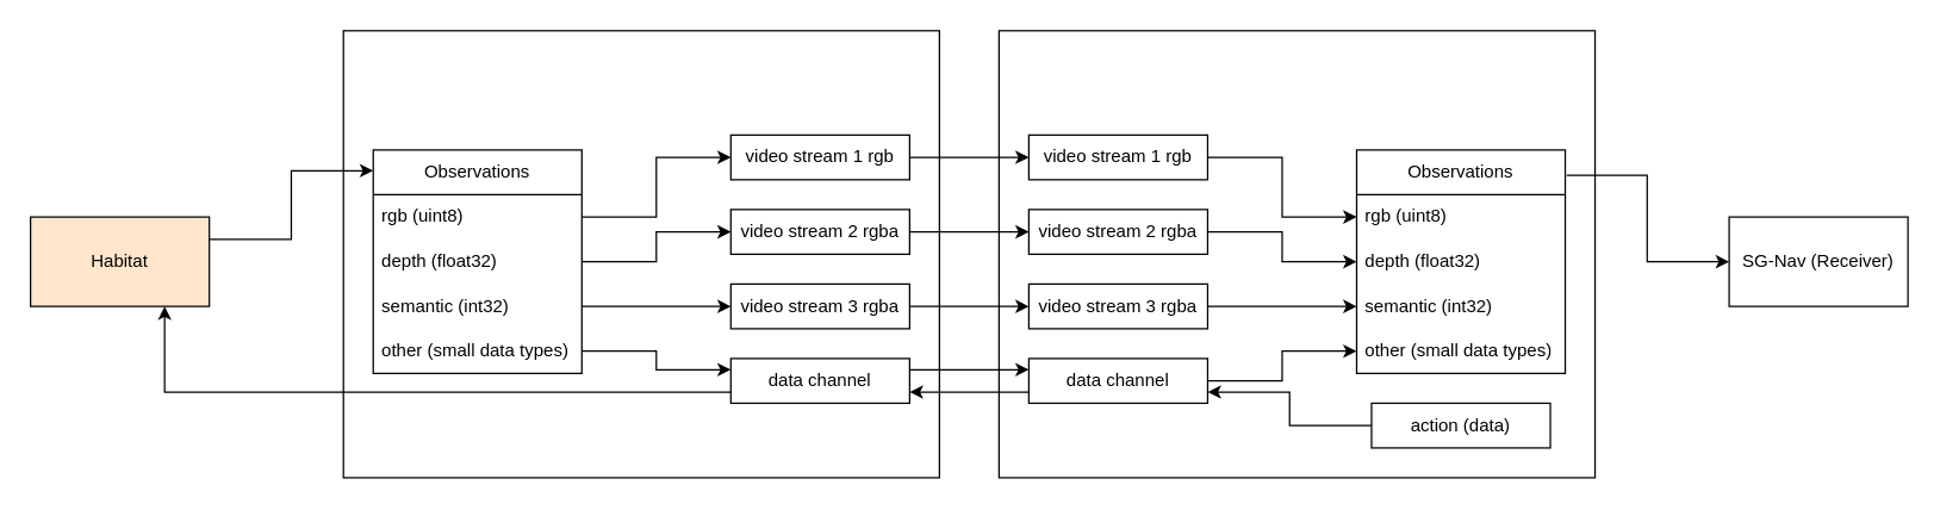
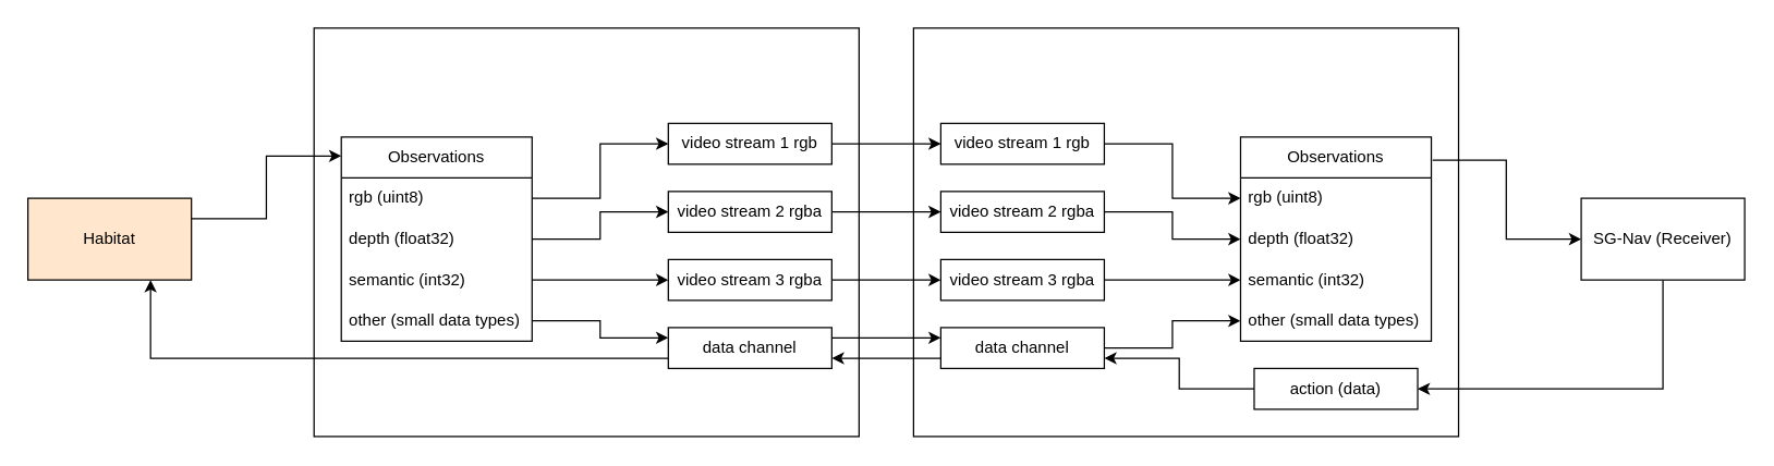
  <mxCell id="0" />
  <mxCell id="1" parent="0" />
  <mxCell id="2" value="" style="rounded=0;whiteSpace=wrap;html=1;" parent="1" vertex="1"><mxGeometry x="670" y="20" width="400" height="300" as="geometry" /></mxCell>
  <mxCell id="3" value="" style="rounded=0;whiteSpace=wrap;html=1;" parent="1" vertex="1"><mxGeometry x="230" y="20" width="400" height="300" as="geometry" /></mxCell>
  <mxCell id="4" value="Observations" style="swimlane;fontStyle=0;childLayout=stackLayout;horizontal=1;startSize=30;horizontalStack=0;resizeParent=1;resizeParentMax=0;resizeLast=0;collapsible=1;marginBottom=0;whiteSpace=wrap;html=1;" parent="1" vertex="1"><mxGeometry x="250" y="100" width="140" height="150" as="geometry" /></mxCell>
  <mxCell id="5" value="rgb (uint8)" style="text;strokeColor=none;fillColor=none;align=left;verticalAlign=middle;spacingLeft=4;spacingRight=4;overflow=hidden;points=[[0,0.5],[1,0.5]];portConstraint=eastwest;rotatable=0;whiteSpace=wrap;html=1;" parent="4" vertex="1"><mxGeometry y="30" width="140" height="30" as="geometry" /></mxCell>
  <mxCell id="6" value="depth (float32)" style="text;strokeColor=none;fillColor=none;align=left;verticalAlign=middle;spacingLeft=4;spacingRight=4;overflow=hidden;points=[[0,0.5],[1,0.5]];portConstraint=eastwest;rotatable=0;whiteSpace=wrap;html=1;" parent="4" vertex="1"><mxGeometry y="60" width="140" height="30" as="geometry" /></mxCell>
  <mxCell id="7" value="semantic (int32)" style="text;strokeColor=none;fillColor=none;align=left;verticalAlign=middle;spacingLeft=4;spacingRight=4;overflow=hidden;points=[[0,0.5],[1,0.5]];portConstraint=eastwest;rotatable=0;whiteSpace=wrap;html=1;" parent="4" vertex="1"><mxGeometry y="90" width="140" height="30" as="geometry" /></mxCell>
  <mxCell id="8" value="other (small data types)" style="text;strokeColor=none;fillColor=none;align=left;verticalAlign=middle;spacingLeft=4;spacingRight=4;overflow=hidden;points=[[0,0.5],[1,0.5]];portConstraint=eastwest;rotatable=0;whiteSpace=wrap;html=1;" parent="4" vertex="1"><mxGeometry y="120" width="140" height="30" as="geometry" /></mxCell>
  <mxCell id="9" style="edgeStyle=orthogonalEdgeStyle;rounded=0;orthogonalLoop=1;jettySize=auto;html=1;exitX=1;exitY=0.5;exitDx=0;exitDy=0;entryX=0;entryY=0.5;entryDx=0;entryDy=0;" parent="1" source="10" target="23" edge="1"><mxGeometry relative="1" as="geometry" /></mxCell>
  <mxCell id="10" value="&lt;span style=&quot;text-align: left;&quot;&gt;video stream 1 rgb&lt;/span&gt;" style="rounded=0;whiteSpace=wrap;html=1;" parent="1" vertex="1"><mxGeometry x="490" y="90" width="120" height="30" as="geometry" /></mxCell>
  <mxCell id="11" style="edgeStyle=orthogonalEdgeStyle;rounded=0;orthogonalLoop=1;jettySize=auto;html=1;exitX=1;exitY=0.5;exitDx=0;exitDy=0;" parent="1" source="12" target="25" edge="1"><mxGeometry relative="1" as="geometry" /></mxCell>
  <mxCell id="12" value="&lt;span style=&quot;text-align: left;&quot;&gt;video stream 2 rgba&lt;/span&gt;" style="rounded=0;whiteSpace=wrap;html=1;" parent="1" vertex="1"><mxGeometry x="490" y="140" width="120" height="30" as="geometry" /></mxCell>
  <mxCell id="13" style="edgeStyle=orthogonalEdgeStyle;rounded=0;orthogonalLoop=1;jettySize=auto;html=1;exitX=1;exitY=0.5;exitDx=0;exitDy=0;entryX=0;entryY=0.5;entryDx=0;entryDy=0;" parent="1" source="14" target="27" edge="1"><mxGeometry relative="1" as="geometry" /></mxCell>
  <mxCell id="14" value="&lt;span style=&quot;text-align: left;&quot;&gt;video stream 3 rgba&lt;/span&gt;" style="rounded=0;whiteSpace=wrap;html=1;" parent="1" vertex="1"><mxGeometry x="490" y="190" width="120" height="30" as="geometry" /></mxCell>
  <mxCell id="15" style="edgeStyle=orthogonalEdgeStyle;rounded=0;orthogonalLoop=1;jettySize=auto;html=1;exitX=1;exitY=0.25;exitDx=0;exitDy=0;entryX=0;entryY=0.25;entryDx=0;entryDy=0;" parent="1" source="17" target="30" edge="1"><mxGeometry relative="1" as="geometry" /></mxCell>
  <mxCell id="16" style="edgeStyle=orthogonalEdgeStyle;rounded=0;orthogonalLoop=1;jettySize=auto;html=1;exitX=0;exitY=0.75;exitDx=0;exitDy=0;entryX=0.75;entryY=1;entryDx=0;entryDy=0;" parent="1" source="17" target="36" edge="1"><mxGeometry relative="1" as="geometry" /></mxCell>
  <mxCell id="17" value="&lt;span style=&quot;text-align: left;&quot;&gt;data channel&lt;/span&gt;" style="rounded=0;whiteSpace=wrap;html=1;" parent="1" vertex="1"><mxGeometry x="490" y="240" width="120" height="30" as="geometry" /></mxCell>
  <mxCell id="18" style="edgeStyle=orthogonalEdgeStyle;rounded=0;orthogonalLoop=1;jettySize=auto;html=1;exitX=1;exitY=0.5;exitDx=0;exitDy=0;entryX=0;entryY=0.5;entryDx=0;entryDy=0;" parent="1" source="5" target="10" edge="1"><mxGeometry relative="1" as="geometry" /></mxCell>
  <mxCell id="19" style="edgeStyle=orthogonalEdgeStyle;rounded=0;orthogonalLoop=1;jettySize=auto;html=1;exitX=1;exitY=0.5;exitDx=0;exitDy=0;" parent="1" source="6" target="12" edge="1"><mxGeometry relative="1" as="geometry" /></mxCell>
  <mxCell id="20" style="edgeStyle=orthogonalEdgeStyle;rounded=0;orthogonalLoop=1;jettySize=auto;html=1;exitX=1;exitY=0.5;exitDx=0;exitDy=0;entryX=0;entryY=0.5;entryDx=0;entryDy=0;" parent="1" source="7" target="14" edge="1"><mxGeometry relative="1" as="geometry" /></mxCell>
  <mxCell id="21" style="edgeStyle=orthogonalEdgeStyle;rounded=0;orthogonalLoop=1;jettySize=auto;html=1;exitX=1;exitY=0.5;exitDx=0;exitDy=0;entryX=0;entryY=0.25;entryDx=0;entryDy=0;" parent="1" source="8" target="17" edge="1"><mxGeometry relative="1" as="geometry" /></mxCell>
  <mxCell id="22" style="edgeStyle=orthogonalEdgeStyle;rounded=0;orthogonalLoop=1;jettySize=auto;html=1;exitX=1;exitY=0.5;exitDx=0;exitDy=0;entryX=0;entryY=0.5;entryDx=0;entryDy=0;" parent="1" source="23" target="32" edge="1"><mxGeometry relative="1" as="geometry" /></mxCell>
  <mxCell id="23" value="&lt;span style=&quot;text-align: left;&quot;&gt;video stream 1 rgb&lt;/span&gt;" style="rounded=0;whiteSpace=wrap;html=1;" parent="1" vertex="1"><mxGeometry x="690" y="90" width="120" height="30" as="geometry" /></mxCell>
  <mxCell id="24" style="edgeStyle=orthogonalEdgeStyle;rounded=0;orthogonalLoop=1;jettySize=auto;html=1;exitX=1;exitY=0.5;exitDx=0;exitDy=0;entryX=0;entryY=0.5;entryDx=0;entryDy=0;" parent="1" source="25" target="33" edge="1"><mxGeometry relative="1" as="geometry" /></mxCell>
  <mxCell id="25" value="&lt;span style=&quot;text-align: left;&quot;&gt;video stream 2 rgba&lt;/span&gt;" style="rounded=0;whiteSpace=wrap;html=1;" parent="1" vertex="1"><mxGeometry x="690" y="140" width="120" height="30" as="geometry" /></mxCell>
  <mxCell id="26" style="edgeStyle=orthogonalEdgeStyle;rounded=0;orthogonalLoop=1;jettySize=auto;html=1;exitX=1;exitY=0.5;exitDx=0;exitDy=0;entryX=0;entryY=0.5;entryDx=0;entryDy=0;" parent="1" source="27" target="34" edge="1"><mxGeometry relative="1" as="geometry" /></mxCell>
  <mxCell id="27" value="&lt;span style=&quot;text-align: left;&quot;&gt;video stream 3 rgba&lt;/span&gt;" style="rounded=0;whiteSpace=wrap;html=1;" parent="1" vertex="1"><mxGeometry x="690" y="190" width="120" height="30" as="geometry" /></mxCell>
  <mxCell id="28" style="edgeStyle=orthogonalEdgeStyle;rounded=0;orthogonalLoop=1;jettySize=auto;html=1;exitX=1;exitY=0.5;exitDx=0;exitDy=0;entryX=0;entryY=0.5;entryDx=0;entryDy=0;" parent="1" source="30" target="35" edge="1"><mxGeometry relative="1" as="geometry" /></mxCell>
  <mxCell id="29" style="edgeStyle=orthogonalEdgeStyle;rounded=0;orthogonalLoop=1;jettySize=auto;html=1;exitX=0;exitY=0.75;exitDx=0;exitDy=0;entryX=1;entryY=0.75;entryDx=0;entryDy=0;" parent="1" source="30" target="17" edge="1"><mxGeometry relative="1" as="geometry" /></mxCell>
  <mxCell id="30" value="&lt;span style=&quot;text-align: left;&quot;&gt;data channel&lt;/span&gt;" style="rounded=0;whiteSpace=wrap;html=1;" parent="1" vertex="1"><mxGeometry x="690" y="240" width="120" height="30" as="geometry" /></mxCell>
  <mxCell id="31" value="Observations" style="swimlane;fontStyle=0;childLayout=stackLayout;horizontal=1;startSize=30;horizontalStack=0;resizeParent=1;resizeParentMax=0;resizeLast=0;collapsible=1;marginBottom=0;whiteSpace=wrap;html=1;" parent="1" vertex="1"><mxGeometry x="910" y="100" width="140" height="150" as="geometry" /></mxCell>
  <mxCell id="32" value="rgb (uint8)" style="text;strokeColor=none;fillColor=none;align=left;verticalAlign=middle;spacingLeft=4;spacingRight=4;overflow=hidden;points=[[0,0.5],[1,0.5]];portConstraint=eastwest;rotatable=0;whiteSpace=wrap;html=1;" parent="31" vertex="1"><mxGeometry y="30" width="140" height="30" as="geometry" /></mxCell>
  <mxCell id="33" value="depth (float32)" style="text;strokeColor=none;fillColor=none;align=left;verticalAlign=middle;spacingLeft=4;spacingRight=4;overflow=hidden;points=[[0,0.5],[1,0.5]];portConstraint=eastwest;rotatable=0;whiteSpace=wrap;html=1;" parent="31" vertex="1"><mxGeometry y="60" width="140" height="30" as="geometry" /></mxCell>
  <mxCell id="34" value="semantic (int32)" style="text;strokeColor=none;fillColor=none;align=left;verticalAlign=middle;spacingLeft=4;spacingRight=4;overflow=hidden;points=[[0,0.5],[1,0.5]];portConstraint=eastwest;rotatable=0;whiteSpace=wrap;html=1;" parent="31" vertex="1"><mxGeometry y="90" width="140" height="30" as="geometry" /></mxCell>
  <mxCell id="35" value="other (small data types)" style="text;strokeColor=none;fillColor=none;align=left;verticalAlign=middle;spacingLeft=4;spacingRight=4;overflow=hidden;points=[[0,0.5],[1,0.5]];portConstraint=eastwest;rotatable=0;whiteSpace=wrap;html=1;" parent="31" vertex="1"><mxGeometry y="120" width="140" height="30" as="geometry" /></mxCell>
  <mxCell id="36" value="Habitat" style="rounded=0;whiteSpace=wrap;html=1;fillColor=#ffe6cc;" parent="1" vertex="1"><mxGeometry x="20" y="145" width="120" height="60" as="geometry" /></mxCell>
  <mxCell id="37" style="edgeStyle=orthogonalEdgeStyle;rounded=0;orthogonalLoop=1;jettySize=auto;html=1;exitX=1;exitY=0.25;exitDx=0;exitDy=0;entryX=0;entryY=0.093;entryDx=0;entryDy=0;entryPerimeter=0;" parent="1" source="36" target="4" edge="1"><mxGeometry relative="1" as="geometry" /></mxCell>
+ <mxCell id="38" style="edgeStyle=orthogonalEdgeStyle;rounded=0;orthogonalLoop=1;jettySize=auto;html=1;exitX=0.5;exitY=1;exitDx=0;exitDy=0;entryX=1;entryY=0.5;entryDx=0;entryDy=0;" parent="1" source="39" target="42" edge="1"><mxGeometry relative="1" as="geometry" /></mxCell>
  <mxCell id="39" value="SG-Nav (Receiver)" style="rounded=0;whiteSpace=wrap;html=1;" parent="1" vertex="1"><mxGeometry x="1160" y="145" width="120" height="60" as="geometry" /></mxCell>
  <mxCell id="40" style="edgeStyle=orthogonalEdgeStyle;rounded=0;orthogonalLoop=1;jettySize=auto;html=1;exitX=1.007;exitY=0.113;exitDx=0;exitDy=0;entryX=0;entryY=0.5;entryDx=0;entryDy=0;exitPerimeter=0;" parent="1" source="31" target="39" edge="1"><mxGeometry relative="1" as="geometry" /></mxCell>
  <mxCell id="41" style="edgeStyle=orthogonalEdgeStyle;rounded=0;orthogonalLoop=1;jettySize=auto;html=1;exitX=0;exitY=0.5;exitDx=0;exitDy=0;entryX=1;entryY=0.75;entryDx=0;entryDy=0;" parent="1" source="42" target="30" edge="1"><mxGeometry relative="1" as="geometry" /></mxCell>
  <mxCell id="42" value="&lt;span style=&quot;text-align: left;&quot;&gt;action (data)&lt;/span&gt;" style="rounded=0;whiteSpace=wrap;html=1;" parent="1" vertex="1"><mxGeometry x="920" y="270" width="120" height="30" as="geometry" /></mxCell>
